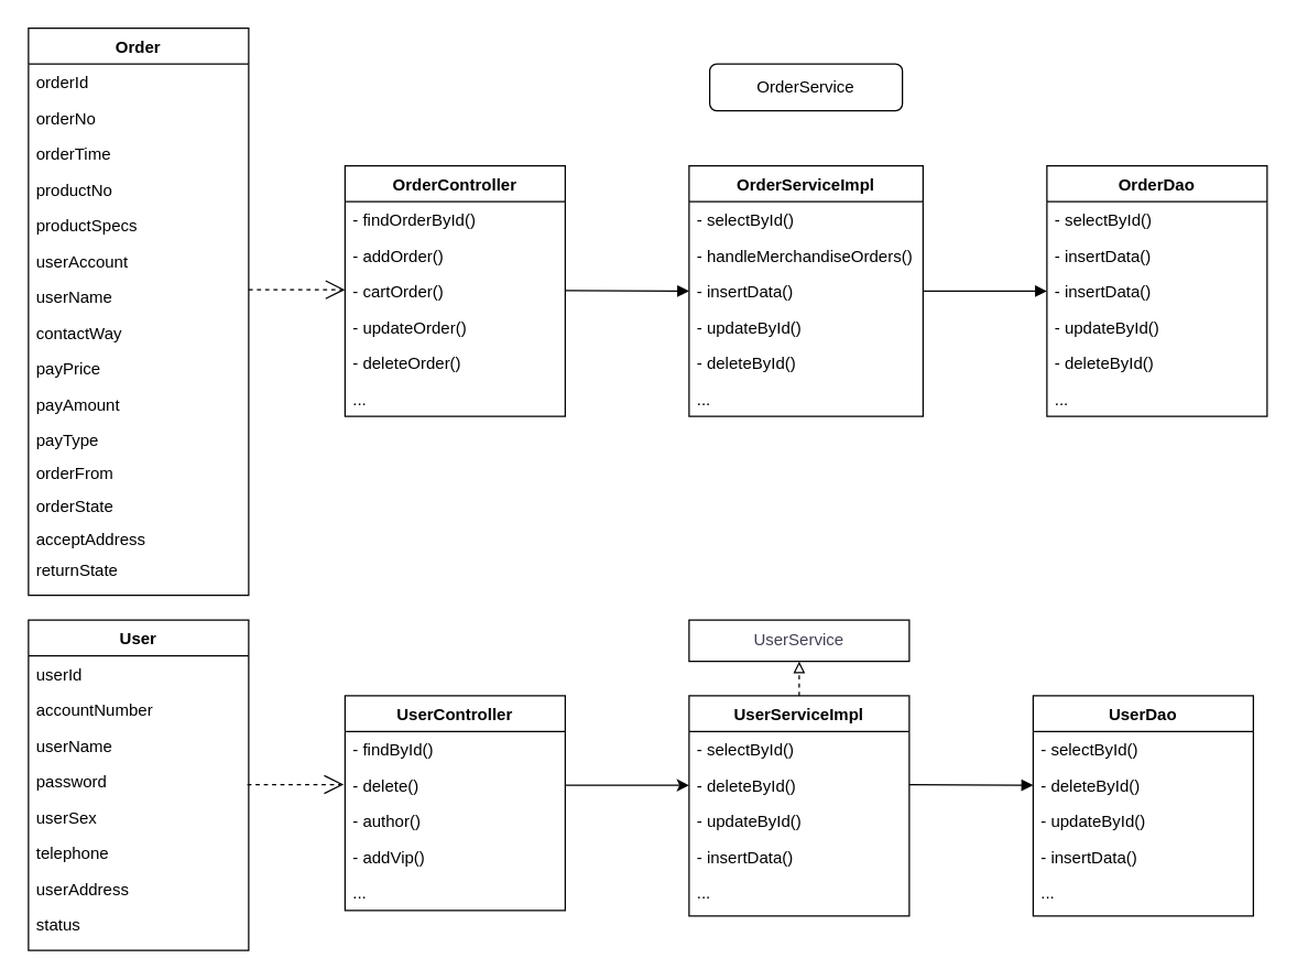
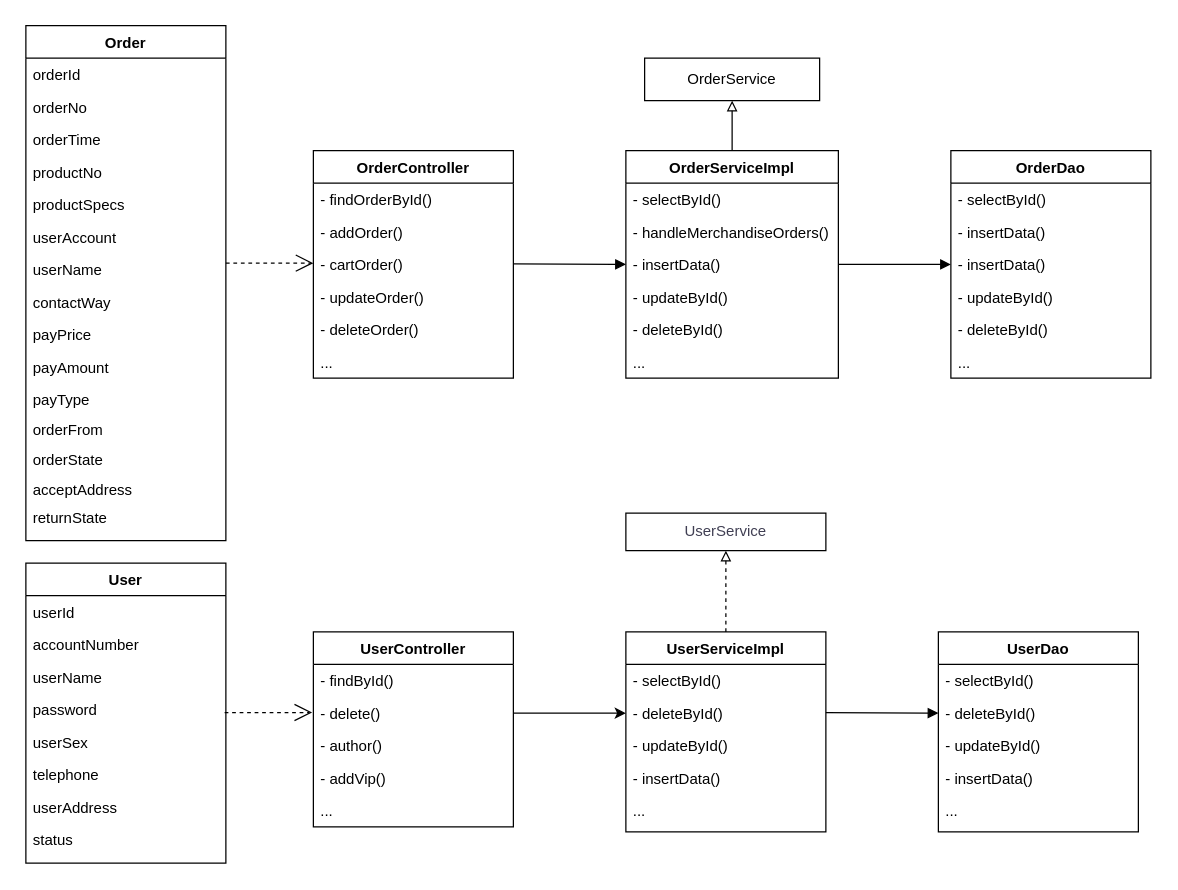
  <mxCell id="0" />
  <mxCell id="1" parent="0" />
  <mxCell id="2" value="Order" style="swimlane;fontStyle=1;align=center;verticalAlign=top;childLayout=stackLayout;horizontal=1;startSize=26;horizontalStack=0;resizeParent=1;resizeLast=0;collapsible=1;marginBottom=0;rounded=0;shadow=0;strokeWidth=1;" vertex="1" parent="1"><mxGeometry x="20" y="20" width="160" height="412" as="geometry"><mxRectangle x="230" y="140" width="160" height="26" as="alternateBounds" /></mxGeometry></mxCell>
  <mxCell id="3" value="orderId" style="text;align=left;verticalAlign=top;spacingLeft=4;spacingRight=4;overflow=hidden;rotatable=0;points=[[0,0.5],[1,0.5]];portConstraint=eastwest;" vertex="1" parent="2"><mxGeometry y="26" width="160" height="26" as="geometry" /></mxCell>
  <mxCell id="4" value="orderNo" style="text;align=left;verticalAlign=top;spacingLeft=4;spacingRight=4;overflow=hidden;rotatable=0;points=[[0,0.5],[1,0.5]];portConstraint=eastwest;rounded=0;shadow=0;html=0;" vertex="1" parent="2"><mxGeometry y="52" width="160" height="26" as="geometry" /></mxCell>
  <mxCell id="5" value="orderTime" style="text;align=left;verticalAlign=top;spacingLeft=4;spacingRight=4;overflow=hidden;rotatable=0;points=[[0,0.5],[1,0.5]];portConstraint=eastwest;rounded=0;shadow=0;html=0;" vertex="1" parent="2"><mxGeometry y="78" width="160" height="26" as="geometry" /></mxCell>
  <mxCell id="6" value="productNo" style="text;align=left;verticalAlign=top;spacingLeft=4;spacingRight=4;overflow=hidden;rotatable=0;points=[[0,0.5],[1,0.5]];portConstraint=eastwest;rounded=0;shadow=0;html=0;" vertex="1" parent="2"><mxGeometry y="104" width="160" height="26" as="geometry" /></mxCell>
  <mxCell id="7" value="productSpecs" style="text;align=left;verticalAlign=top;spacingLeft=4;spacingRight=4;overflow=hidden;rotatable=0;points=[[0,0.5],[1,0.5]];portConstraint=eastwest;rounded=0;shadow=0;html=0;" vertex="1" parent="2"><mxGeometry y="130" width="160" height="26" as="geometry" /></mxCell>
  <mxCell id="8" value="userAccount" style="text;align=left;verticalAlign=top;spacingLeft=4;spacingRight=4;overflow=hidden;rotatable=0;points=[[0,0.5],[1,0.5]];portConstraint=eastwest;rounded=0;shadow=0;html=0;" vertex="1" parent="2"><mxGeometry y="156" width="160" height="26" as="geometry" /></mxCell>
  <mxCell id="9" value="userName" style="text;align=left;verticalAlign=top;spacingLeft=4;spacingRight=4;overflow=hidden;rotatable=0;points=[[0,0.5],[1,0.5]];portConstraint=eastwest;rounded=0;shadow=0;html=0;" vertex="1" parent="2"><mxGeometry y="182" width="160" height="26" as="geometry" /></mxCell>
  <mxCell id="10" value="contactWay" style="text;align=left;verticalAlign=top;spacingLeft=4;spacingRight=4;overflow=hidden;rotatable=0;points=[[0,0.5],[1,0.5]];portConstraint=eastwest;rounded=0;shadow=0;html=0;" vertex="1" parent="2"><mxGeometry y="208" width="160" height="26" as="geometry" /></mxCell>
  <mxCell id="11" value="payPrice" style="text;align=left;verticalAlign=top;spacingLeft=4;spacingRight=4;overflow=hidden;rotatable=0;points=[[0,0.5],[1,0.5]];portConstraint=eastwest;rounded=0;shadow=0;html=0;" vertex="1" parent="2"><mxGeometry y="234" width="160" height="26" as="geometry" /></mxCell>
  <mxCell id="12" value="payAmount" style="text;align=left;verticalAlign=top;spacingLeft=4;spacingRight=4;overflow=hidden;rotatable=0;points=[[0,0.5],[1,0.5]];portConstraint=eastwest;rounded=0;shadow=0;html=0;" vertex="1" parent="2"><mxGeometry y="260" width="160" height="26" as="geometry" /></mxCell>
  <mxCell id="13" value="payType" style="text;align=left;verticalAlign=top;spacingLeft=4;spacingRight=4;overflow=hidden;rotatable=0;points=[[0,0.5],[1,0.5]];portConstraint=eastwest;rounded=0;shadow=0;html=0;" vertex="1" parent="2"><mxGeometry y="286" width="160" height="24" as="geometry" /></mxCell>
  <mxCell id="14" value="orderFrom" style="text;align=left;verticalAlign=top;spacingLeft=4;spacingRight=4;overflow=hidden;rotatable=0;points=[[0,0.5],[1,0.5]];portConstraint=eastwest;rounded=0;shadow=0;html=0;" vertex="1" parent="2"><mxGeometry y="310" width="160" height="24" as="geometry" /></mxCell>
  <mxCell id="15" value="orderState" style="text;align=left;verticalAlign=top;spacingLeft=4;spacingRight=4;overflow=hidden;rotatable=0;points=[[0,0.5],[1,0.5]];portConstraint=eastwest;rounded=0;shadow=0;html=0;" vertex="1" parent="2"><mxGeometry y="334" width="160" height="24" as="geometry" /></mxCell>
  <mxCell id="16" value="acceptAddress" style="text;align=left;verticalAlign=top;spacingLeft=4;spacingRight=4;overflow=hidden;rotatable=0;points=[[0,0.5],[1,0.5]];portConstraint=eastwest;rounded=0;shadow=0;html=0;" vertex="1" parent="2"><mxGeometry y="358" width="160" height="22" as="geometry" /></mxCell>
  <mxCell id="17" value="returnState" style="text;align=left;verticalAlign=top;spacingLeft=4;spacingRight=4;overflow=hidden;rotatable=0;points=[[0,0.5],[1,0.5]];portConstraint=eastwest;rounded=0;shadow=0;html=0;" vertex="1" parent="2"><mxGeometry y="380" width="160" height="32" as="geometry" /></mxCell>
  <mxCell id="18" value="OrderController" style="swimlane;fontStyle=1;align=center;verticalAlign=top;childLayout=stackLayout;horizontal=1;startSize=26;horizontalStack=0;resizeParent=1;resizeLast=0;collapsible=1;marginBottom=0;rounded=0;shadow=0;strokeWidth=1;" vertex="1" parent="1"><mxGeometry x="250" y="120" width="160" height="182" as="geometry"><mxRectangle x="550" y="140" width="160" height="26" as="alternateBounds" /></mxGeometry></mxCell>
  <mxCell id="19" value="- findOrderById()" style="text;align=left;verticalAlign=top;spacingLeft=4;spacingRight=4;overflow=hidden;rotatable=0;points=[[0,0.5],[1,0.5]];portConstraint=eastwest;" vertex="1" parent="18"><mxGeometry y="26" width="160" height="26" as="geometry" /></mxCell>
  <mxCell id="20" value="- addOrder()" style="text;align=left;verticalAlign=top;spacingLeft=4;spacingRight=4;overflow=hidden;rotatable=0;points=[[0,0.5],[1,0.5]];portConstraint=eastwest;rounded=0;shadow=0;html=0;" vertex="1" parent="18"><mxGeometry y="52" width="160" height="26" as="geometry" /></mxCell>
  <mxCell id="21" value="- cartOrder()" style="text;align=left;verticalAlign=top;spacingLeft=4;spacingRight=4;overflow=hidden;rotatable=0;points=[[0,0.5],[1,0.5]];portConstraint=eastwest;rounded=0;shadow=0;html=0;" vertex="1" parent="18"><mxGeometry y="78" width="160" height="26" as="geometry" /></mxCell>
  <mxCell id="22" value="- updateOrder()" style="text;align=left;verticalAlign=top;spacingLeft=4;spacingRight=4;overflow=hidden;rotatable=0;points=[[0,0.5],[1,0.5]];portConstraint=eastwest;rounded=0;shadow=0;html=0;" vertex="1" parent="18"><mxGeometry y="104" width="160" height="26" as="geometry" /></mxCell>
  <mxCell id="23" value="- deleteOrder()" style="text;align=left;verticalAlign=top;spacingLeft=4;spacingRight=4;overflow=hidden;rotatable=0;points=[[0,0.5],[1,0.5]];portConstraint=eastwest;rounded=0;shadow=0;html=0;" vertex="1" parent="18"><mxGeometry y="130" width="160" height="26" as="geometry" /></mxCell>
  <mxCell id="24" value="..." style="text;align=left;verticalAlign=top;spacingLeft=4;spacingRight=4;overflow=hidden;rotatable=0;points=[[0,0.5],[1,0.5]];portConstraint=eastwest;rounded=0;shadow=0;html=0;" vertex="1" parent="18"><mxGeometry y="156" width="160" height="26" as="geometry" /></mxCell>
+ <mxCell id="25" style="edgeStyle=orthogonalEdgeStyle;rounded=0;orthogonalLoop=1;jettySize=auto;html=1;exitX=0.5;exitY=0;exitDx=0;exitDy=0;entryX=0.5;entryY=1;entryDx=0;entryDy=0;endArrow=block;endFill=0;" edge="1" parent="1" source="26" target="33"><mxGeometry relative="1" as="geometry" /></mxCell>
  <mxCell id="26" value="OrderServiceImpl" style="swimlane;fontStyle=1;align=center;verticalAlign=top;childLayout=stackLayout;horizontal=1;startSize=26;horizontalStack=0;resizeParent=1;resizeLast=0;collapsible=1;marginBottom=0;rounded=0;shadow=0;strokeWidth=1;" vertex="1" parent="1"><mxGeometry x="500" y="120" width="170" height="182" as="geometry"><mxRectangle x="550" y="140" width="160" height="26" as="alternateBounds" /></mxGeometry></mxCell>
  <mxCell id="27" value="- selectById()" style="text;align=left;verticalAlign=top;spacingLeft=4;spacingRight=4;overflow=hidden;rotatable=0;points=[[0,0.5],[1,0.5]];portConstraint=eastwest;" vertex="1" parent="26"><mxGeometry y="26" width="170" height="26" as="geometry" /></mxCell>
  <mxCell id="28" value="- handleMerchandiseOrders()" style="text;align=left;verticalAlign=top;spacingLeft=4;spacingRight=4;overflow=hidden;rotatable=0;points=[[0,0.5],[1,0.5]];portConstraint=eastwest;rounded=0;shadow=0;html=0;" vertex="1" parent="26"><mxGeometry y="52" width="170" height="26" as="geometry" /></mxCell>
  <mxCell id="29" value="- insertData()" style="text;align=left;verticalAlign=top;spacingLeft=4;spacingRight=4;overflow=hidden;rotatable=0;points=[[0,0.5],[1,0.5]];portConstraint=eastwest;rounded=0;shadow=0;html=0;" vertex="1" parent="26"><mxGeometry y="78" width="170" height="26" as="geometry" /></mxCell>
  <mxCell id="30" value="- updateById()" style="text;align=left;verticalAlign=top;spacingLeft=4;spacingRight=4;overflow=hidden;rotatable=0;points=[[0,0.5],[1,0.5]];portConstraint=eastwest;rounded=0;shadow=0;html=0;" vertex="1" parent="26"><mxGeometry y="104" width="170" height="26" as="geometry" /></mxCell>
  <mxCell id="31" value="- deleteById()" style="text;align=left;verticalAlign=top;spacingLeft=4;spacingRight=4;overflow=hidden;rotatable=0;points=[[0,0.5],[1,0.5]];portConstraint=eastwest;rounded=0;shadow=0;html=0;" vertex="1" parent="26"><mxGeometry y="130" width="170" height="26" as="geometry" /></mxCell>
  <mxCell id="32" value="..." style="text;align=left;verticalAlign=top;spacingLeft=4;spacingRight=4;overflow=hidden;rotatable=0;points=[[0,0.5],[1,0.5]];portConstraint=eastwest;rounded=0;shadow=0;html=0;" vertex="1" parent="26"><mxGeometry y="156" width="170" height="26" as="geometry" /></mxCell>
- <mxCell id="33" value="OrderService" style="whiteSpace=wrap;html=1;rounded=1;" vertex="1" parent="1"><mxGeometry x="515" y="46" width="140" height="34" as="geometry" /></mxCell>
+ <mxCell id="33" value="OrderService" style="rounded=0;whiteSpace=wrap;html=1;" vertex="1" parent="1"><mxGeometry x="515" y="46" width="140" height="34" as="geometry" /></mxCell>
  <mxCell id="34" value="OrderDao" style="swimlane;fontStyle=1;align=center;verticalAlign=top;childLayout=stackLayout;horizontal=1;startSize=26;horizontalStack=0;resizeParent=1;resizeLast=0;collapsible=1;marginBottom=0;rounded=0;shadow=0;strokeWidth=1;" vertex="1" parent="1"><mxGeometry x="760" y="120" width="160" height="182" as="geometry"><mxRectangle x="550" y="140" width="160" height="26" as="alternateBounds" /></mxGeometry></mxCell>
  <mxCell id="35" value="- selectById()" style="text;align=left;verticalAlign=top;spacingLeft=4;spacingRight=4;overflow=hidden;rotatable=0;points=[[0,0.5],[1,0.5]];portConstraint=eastwest;" vertex="1" parent="34"><mxGeometry y="26" width="160" height="26" as="geometry" /></mxCell>
  <mxCell id="36" value="- insertData()" style="text;align=left;verticalAlign=top;spacingLeft=4;spacingRight=4;overflow=hidden;rotatable=0;points=[[0,0.5],[1,0.5]];portConstraint=eastwest;rounded=0;shadow=0;html=0;" vertex="1" parent="34"><mxGeometry y="52" width="160" height="26" as="geometry" /></mxCell>
  <mxCell id="37" value="- insertData()" style="text;align=left;verticalAlign=top;spacingLeft=4;spacingRight=4;overflow=hidden;rotatable=0;points=[[0,0.5],[1,0.5]];portConstraint=eastwest;rounded=0;shadow=0;html=0;" vertex="1" parent="34"><mxGeometry y="78" width="160" height="26" as="geometry" /></mxCell>
  <mxCell id="38" value="- updateById()" style="text;align=left;verticalAlign=top;spacingLeft=4;spacingRight=4;overflow=hidden;rotatable=0;points=[[0,0.5],[1,0.5]];portConstraint=eastwest;rounded=0;shadow=0;html=0;" vertex="1" parent="34"><mxGeometry y="104" width="160" height="26" as="geometry" /></mxCell>
  <mxCell id="39" value="- deleteById()" style="text;align=left;verticalAlign=top;spacingLeft=4;spacingRight=4;overflow=hidden;rotatable=0;points=[[0,0.5],[1,0.5]];portConstraint=eastwest;rounded=0;shadow=0;html=0;" vertex="1" parent="34"><mxGeometry y="130" width="160" height="26" as="geometry" /></mxCell>
  <mxCell id="40" value="..." style="text;align=left;verticalAlign=top;spacingLeft=4;spacingRight=4;overflow=hidden;rotatable=0;points=[[0,0.5],[1,0.5]];portConstraint=eastwest;rounded=0;shadow=0;html=0;" vertex="1" parent="34"><mxGeometry y="156" width="160" height="26" as="geometry" /></mxCell>
  <mxCell id="41" value="" style="endArrow=open;endSize=12;dashed=1;html=1;rounded=0;" edge="1" parent="1"><mxGeometry width="160" relative="1" as="geometry"><mxPoint x="180" y="210" as="sourcePoint" /><mxPoint x="250" y="210" as="targetPoint" /><mxPoint as="offset" /></mxGeometry></mxCell>
  <mxCell id="42" value="" style="html=1;verticalAlign=bottom;endArrow=block;edgeStyle=elbowEdgeStyle;elbow=vertical;curved=0;rounded=0;entryX=0;entryY=0.5;entryDx=0;entryDy=0;" edge="1" parent="1" target="29"><mxGeometry x="-0.005" width="80" relative="1" as="geometry"><mxPoint x="410" y="210.5" as="sourcePoint" /><mxPoint x="490" y="210.5" as="targetPoint" /><mxPoint as="offset" /></mxGeometry></mxCell>
  <mxCell id="43" value="" style="html=1;verticalAlign=bottom;endArrow=block;edgeStyle=elbowEdgeStyle;elbow=vertical;curved=0;rounded=0;entryX=0;entryY=0.5;entryDx=0;entryDy=0;" edge="1" parent="1" target="37"><mxGeometry x="-0.005" width="80" relative="1" as="geometry"><mxPoint x="670" y="211" as="sourcePoint" /><mxPoint x="754" y="210.5" as="targetPoint" /><mxPoint as="offset" /><Array as="points" /></mxGeometry></mxCell>
  <mxCell id="44" value="User" style="swimlane;fontStyle=1;align=center;verticalAlign=top;childLayout=stackLayout;horizontal=1;startSize=26;horizontalStack=0;resizeParent=1;resizeLast=0;collapsible=1;marginBottom=0;rounded=0;shadow=0;strokeWidth=1;" vertex="1" parent="1"><mxGeometry x="20" y="450" width="160" height="240" as="geometry"><mxRectangle x="230" y="140" width="160" height="26" as="alternateBounds" /></mxGeometry></mxCell>
  <mxCell id="45" value="userId" style="text;align=left;verticalAlign=top;spacingLeft=4;spacingRight=4;overflow=hidden;rotatable=0;points=[[0,0.5],[1,0.5]];portConstraint=eastwest;" vertex="1" parent="44"><mxGeometry y="26" width="160" height="26" as="geometry" /></mxCell>
  <mxCell id="46" value="accountNumber" style="text;align=left;verticalAlign=top;spacingLeft=4;spacingRight=4;overflow=hidden;rotatable=0;points=[[0,0.5],[1,0.5]];portConstraint=eastwest;rounded=0;shadow=0;html=0;" vertex="1" parent="44"><mxGeometry y="52" width="160" height="26" as="geometry" /></mxCell>
  <mxCell id="47" value="userName" style="text;align=left;verticalAlign=top;spacingLeft=4;spacingRight=4;overflow=hidden;rotatable=0;points=[[0,0.5],[1,0.5]];portConstraint=eastwest;rounded=0;shadow=0;html=0;" vertex="1" parent="44"><mxGeometry y="78" width="160" height="26" as="geometry" /></mxCell>
  <mxCell id="48" value="password" style="text;align=left;verticalAlign=top;spacingLeft=4;spacingRight=4;overflow=hidden;rotatable=0;points=[[0,0.5],[1,0.5]];portConstraint=eastwest;rounded=0;shadow=0;html=0;" vertex="1" parent="44"><mxGeometry y="104" width="160" height="26" as="geometry" /></mxCell>
  <mxCell id="49" value="userSex" style="text;align=left;verticalAlign=top;spacingLeft=4;spacingRight=4;overflow=hidden;rotatable=0;points=[[0,0.5],[1,0.5]];portConstraint=eastwest;rounded=0;shadow=0;html=0;" vertex="1" parent="44"><mxGeometry y="130" width="160" height="26" as="geometry" /></mxCell>
  <mxCell id="50" value="telephone" style="text;align=left;verticalAlign=top;spacingLeft=4;spacingRight=4;overflow=hidden;rotatable=0;points=[[0,0.5],[1,0.5]];portConstraint=eastwest;rounded=0;shadow=0;html=0;" vertex="1" parent="44"><mxGeometry y="156" width="160" height="26" as="geometry" /></mxCell>
  <mxCell id="51" value="userAddress" style="text;align=left;verticalAlign=top;spacingLeft=4;spacingRight=4;overflow=hidden;rotatable=0;points=[[0,0.5],[1,0.5]];portConstraint=eastwest;rounded=0;shadow=0;html=0;" vertex="1" parent="44"><mxGeometry y="182" width="160" height="26" as="geometry" /></mxCell>
  <mxCell id="52" value="status" style="text;align=left;verticalAlign=top;spacingLeft=4;spacingRight=4;overflow=hidden;rotatable=0;points=[[0,0.5],[1,0.5]];portConstraint=eastwest;rounded=0;shadow=0;html=0;" vertex="1" parent="44"><mxGeometry y="208" width="160" height="26" as="geometry" /></mxCell>
  <mxCell id="53" value="UserController" style="swimlane;fontStyle=1;align=center;verticalAlign=top;childLayout=stackLayout;horizontal=1;startSize=26;horizontalStack=0;resizeParent=1;resizeLast=0;collapsible=1;marginBottom=0;rounded=0;shadow=0;strokeWidth=1;" vertex="1" parent="1"><mxGeometry x="250" y="505" width="160" height="156" as="geometry"><mxRectangle x="550" y="140" width="160" height="26" as="alternateBounds" /></mxGeometry></mxCell>
  <mxCell id="54" value="- findById()" style="text;align=left;verticalAlign=top;spacingLeft=4;spacingRight=4;overflow=hidden;rotatable=0;points=[[0,0.5],[1,0.5]];portConstraint=eastwest;" vertex="1" parent="53"><mxGeometry y="26" width="160" height="26" as="geometry" /></mxCell>
  <mxCell id="55" value="- delete()" style="text;align=left;verticalAlign=top;spacingLeft=4;spacingRight=4;overflow=hidden;rotatable=0;points=[[0,0.5],[1,0.5]];portConstraint=eastwest;rounded=0;shadow=0;html=0;" vertex="1" parent="53"><mxGeometry y="52" width="160" height="26" as="geometry" /></mxCell>
  <mxCell id="56" value="- author()" style="text;align=left;verticalAlign=top;spacingLeft=4;spacingRight=4;overflow=hidden;rotatable=0;points=[[0,0.5],[1,0.5]];portConstraint=eastwest;rounded=0;shadow=0;html=0;" vertex="1" parent="53"><mxGeometry y="78" width="160" height="26" as="geometry" /></mxCell>
  <mxCell id="57" value="- addVip()" style="text;align=left;verticalAlign=top;spacingLeft=4;spacingRight=4;overflow=hidden;rotatable=0;points=[[0,0.5],[1,0.5]];portConstraint=eastwest;rounded=0;shadow=0;html=0;" vertex="1" parent="53"><mxGeometry y="104" width="160" height="26" as="geometry" /></mxCell>
  <mxCell id="58" value="..." style="text;align=left;verticalAlign=top;spacingLeft=4;spacingRight=4;overflow=hidden;rotatable=0;points=[[0,0.5],[1,0.5]];portConstraint=eastwest;rounded=0;shadow=0;html=0;" vertex="1" parent="53"><mxGeometry y="130" width="160" height="26" as="geometry" /></mxCell>
  <mxCell id="59" style="edgeStyle=orthogonalEdgeStyle;rounded=0;orthogonalLoop=1;jettySize=auto;html=1;exitX=0.5;exitY=0;exitDx=0;exitDy=0;entryX=0.5;entryY=1;entryDx=0;entryDy=0;endArrow=block;endFill=0;dashed=1;" edge="1" parent="1" source="60" target="66"><mxGeometry relative="1" as="geometry" /></mxCell>
  <mxCell id="60" value="UserServiceImpl" style="swimlane;fontStyle=1;align=center;verticalAlign=top;childLayout=stackLayout;horizontal=1;startSize=26;horizontalStack=0;resizeParent=1;resizeLast=0;collapsible=1;marginBottom=0;rounded=0;shadow=0;strokeWidth=1;" vertex="1" parent="1"><mxGeometry x="500" y="505" width="160" height="160" as="geometry"><mxRectangle x="550" y="140" width="160" height="26" as="alternateBounds" /></mxGeometry></mxCell>
  <mxCell id="61" value="- selectById()" style="text;align=left;verticalAlign=top;spacingLeft=4;spacingRight=4;overflow=hidden;rotatable=0;points=[[0,0.5],[1,0.5]];portConstraint=eastwest;" vertex="1" parent="60"><mxGeometry y="26" width="160" height="26" as="geometry" /></mxCell>
  <mxCell id="62" value="- deleteById()" style="text;align=left;verticalAlign=top;spacingLeft=4;spacingRight=4;overflow=hidden;rotatable=0;points=[[0,0.5],[1,0.5]];portConstraint=eastwest;rounded=0;shadow=0;html=0;" vertex="1" parent="60"><mxGeometry y="52" width="160" height="26" as="geometry" /></mxCell>
  <mxCell id="63" value="- updateById()" style="text;align=left;verticalAlign=top;spacingLeft=4;spacingRight=4;overflow=hidden;rotatable=0;points=[[0,0.5],[1,0.5]];portConstraint=eastwest;rounded=0;shadow=0;html=0;" vertex="1" parent="60"><mxGeometry y="78" width="160" height="26" as="geometry" /></mxCell>
  <mxCell id="64" value="- insertData()" style="text;align=left;verticalAlign=top;spacingLeft=4;spacingRight=4;overflow=hidden;rotatable=0;points=[[0,0.5],[1,0.5]];portConstraint=eastwest;rounded=0;shadow=0;html=0;" vertex="1" parent="60"><mxGeometry y="104" width="160" height="26" as="geometry" /></mxCell>
  <mxCell id="65" value="..." style="text;align=left;verticalAlign=top;spacingLeft=4;spacingRight=4;overflow=hidden;rotatable=0;points=[[0,0.5],[1,0.5]];portConstraint=eastwest;rounded=0;shadow=0;html=0;" vertex="1" parent="60"><mxGeometry y="130" width="160" height="26" as="geometry" /></mxCell>
- <mxCell id="66" value="&lt;pre style=&quot;color: rgb(64, 63, 83); font-size: 9pt;&quot;&gt;&lt;pre style=&quot;font-size: 9pt;&quot;&gt;&lt;font face=&quot;Helvetica&quot;&gt;UserService&lt;/font&gt;&lt;/pre&gt;&lt;/pre&gt;" style="rounded=0;whiteSpace=wrap;html=1;" vertex="1" parent="1"><mxGeometry x="500" y="450" width="160" height="30" as="geometry" /></mxCell>
+ <mxCell id="66" value="&lt;pre style=&quot;color: rgb(64, 63, 83); font-size: 9pt;&quot;&gt;&lt;pre style=&quot;font-size: 9pt;&quot;&gt;&lt;font face=&quot;Helvetica&quot;&gt;UserService&lt;/font&gt;&lt;/pre&gt;&lt;/pre&gt;" style="rounded=0;whiteSpace=wrap;html=1;" vertex="1" parent="1"><mxGeometry x="500" y="410" width="160" height="30" as="geometry" /></mxCell>
  <mxCell id="67" value="UserDao" style="swimlane;fontStyle=1;align=center;verticalAlign=top;childLayout=stackLayout;horizontal=1;startSize=26;horizontalStack=0;resizeParent=1;resizeLast=0;collapsible=1;marginBottom=0;rounded=0;shadow=0;strokeWidth=1;" vertex="1" parent="1"><mxGeometry x="750" y="505" width="160" height="160" as="geometry"><mxRectangle x="550" y="140" width="160" height="26" as="alternateBounds" /></mxGeometry></mxCell>
  <mxCell id="68" value="- selectById()" style="text;align=left;verticalAlign=top;spacingLeft=4;spacingRight=4;overflow=hidden;rotatable=0;points=[[0,0.5],[1,0.5]];portConstraint=eastwest;" vertex="1" parent="67"><mxGeometry y="26" width="160" height="26" as="geometry" /></mxCell>
  <mxCell id="69" value="- deleteById()" style="text;align=left;verticalAlign=top;spacingLeft=4;spacingRight=4;overflow=hidden;rotatable=0;points=[[0,0.5],[1,0.5]];portConstraint=eastwest;rounded=0;shadow=0;html=0;" vertex="1" parent="67"><mxGeometry y="52" width="160" height="26" as="geometry" /></mxCell>
  <mxCell id="70" value="- updateById()" style="text;align=left;verticalAlign=top;spacingLeft=4;spacingRight=4;overflow=hidden;rotatable=0;points=[[0,0.5],[1,0.5]];portConstraint=eastwest;rounded=0;shadow=0;html=0;" vertex="1" parent="67"><mxGeometry y="78" width="160" height="26" as="geometry" /></mxCell>
  <mxCell id="71" value="- insertData()" style="text;align=left;verticalAlign=top;spacingLeft=4;spacingRight=4;overflow=hidden;rotatable=0;points=[[0,0.5],[1,0.5]];portConstraint=eastwest;rounded=0;shadow=0;html=0;" vertex="1" parent="67"><mxGeometry y="104" width="160" height="26" as="geometry" /></mxCell>
  <mxCell id="72" value="..." style="text;align=left;verticalAlign=top;spacingLeft=4;spacingRight=4;overflow=hidden;rotatable=0;points=[[0,0.5],[1,0.5]];portConstraint=eastwest;rounded=0;shadow=0;html=0;" vertex="1" parent="67"><mxGeometry y="130" width="160" height="26" as="geometry" /></mxCell>
  <mxCell id="73" value="" style="endArrow=open;endSize=12;dashed=1;html=1;rounded=0;" edge="1" parent="1"><mxGeometry width="160" relative="1" as="geometry"><mxPoint x="179" y="569.5" as="sourcePoint" /><mxPoint x="249" y="569.5" as="targetPoint" /><mxPoint as="offset" /></mxGeometry></mxCell>
  <mxCell id="74" value="" style="html=1;verticalAlign=bottom;endArrow=block;edgeStyle=elbowEdgeStyle;elbow=vertical;curved=0;rounded=0;entryX=0;entryY=0.5;entryDx=0;entryDy=0;" edge="1" parent="1"><mxGeometry x="-0.005" width="80" relative="1" as="geometry"><mxPoint x="660" y="569.5" as="sourcePoint" /><mxPoint x="750" y="570" as="targetPoint" /><mxPoint as="offset" /></mxGeometry></mxCell>
  <mxCell id="75" style="edgeStyle=orthogonalEdgeStyle;rounded=0;orthogonalLoop=1;jettySize=auto;html=1;exitX=1;exitY=0.5;exitDx=0;exitDy=0;entryX=0;entryY=0.5;entryDx=0;entryDy=0;" edge="1" parent="1" source="55" target="62"><mxGeometry relative="1" as="geometry" /></mxCell>
